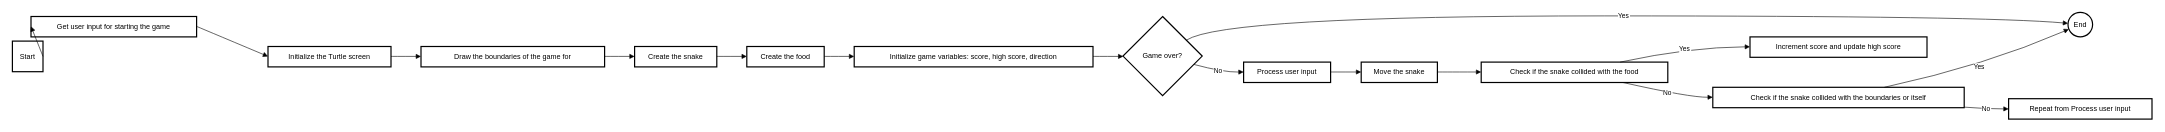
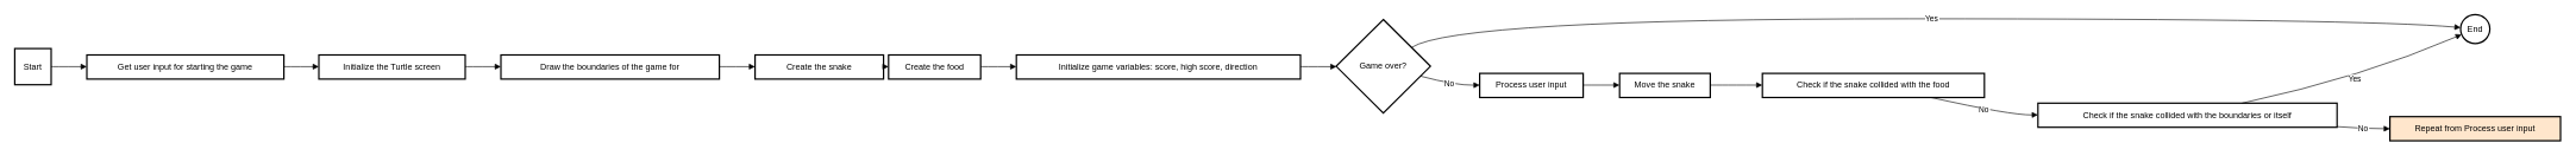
  <mxCell id="0" />
  <mxCell id="1" parent="0" />
  <mxCell id="2" value="Start" style="aspect=fixed;strokeWidth=2;whiteSpace=wrap;rounded=0;" vertex="1" parent="1"><mxGeometry y="68" width="51" height="51" as="geometry" x="20" /></mxCell>
- <mxCell id="3" value="Get user input for starting the game" style="whiteSpace=wrap;strokeWidth=2;" vertex="1" parent="1"><mxGeometry x="51" y="27" width="276" height="34" as="geometry" /></mxCell>
+ <mxCell id="3" value="Get user input for starting the game" style="whiteSpace=wrap;strokeWidth=2;" vertex="1" parent="1"><mxGeometry x="121" y="77" width="276" height="34" as="geometry" /></mxCell>
  <mxCell id="4" value="Initialize the Turtle screen" style="whiteSpace=wrap;strokeWidth=2;" vertex="1" parent="1"><mxGeometry x="446" y="77" width="205" height="34" as="geometry" /></mxCell>
  <mxCell id="5" value="Draw the boundaries of the game for" style="whiteSpace=wrap;strokeWidth=2;" vertex="1" parent="1"><mxGeometry x="701" y="77" width="306" height="34" as="geometry" /></mxCell>
- <mxCell id="6" value="Create the snake" style="whiteSpace=wrap;strokeWidth=2;" vertex="1" parent="1"><mxGeometry x="1057" y="77" width="137" height="34" as="geometry" /></mxCell>
+ <mxCell id="6" value="Create the snake" style="whiteSpace=wrap;strokeWidth=2;" vertex="1" parent="1"><mxGeometry x="1057" y="77" width="180" height="34" as="geometry" /></mxCell>
  <mxCell id="7" value="Create the food" style="whiteSpace=wrap;strokeWidth=2;" vertex="1" parent="1"><mxGeometry x="1244" y="77" width="129" height="34" as="geometry" /></mxCell>
  <mxCell id="8" value="Initialize game variables: score, high score, direction" style="whiteSpace=wrap;strokeWidth=2;" vertex="1" parent="1"><mxGeometry x="1423" y="77" width="398" height="34" as="geometry" /></mxCell>
  <mxCell id="9" value="Game over?" style="rhombus;strokeWidth=2;whiteSpace=wrap;" vertex="1" parent="1"><mxGeometry x="1871" y="27" width="132" height="132" as="geometry" /></mxCell>
  <mxCell id="10" value="End" style="ellipse;aspect=fixed;strokeWidth=2;whiteSpace=wrap;" vertex="1" parent="1"><mxGeometry x="3446" y="20" width="41" height="41" as="geometry" /></mxCell>
  <mxCell id="11" value="Process user input" style="whiteSpace=wrap;strokeWidth=2;" vertex="1" parent="1"><mxGeometry x="2072" y="103" width="145" height="34" as="geometry" /></mxCell>
  <mxCell id="12" value="Move the snake" style="whiteSpace=wrap;strokeWidth=2;" vertex="1" parent="1"><mxGeometry x="2268" y="103" width="127" height="34" as="geometry" /></mxCell>
  <mxCell id="13" value="Check if the snake collided with the food" style="whiteSpace=wrap;strokeWidth=2;" vertex="1" parent="1"><mxGeometry x="2468" y="103" width="311" height="34" as="geometry" /></mxCell>
- <mxCell id="14" value="Increment score and update high score" style="whiteSpace=wrap;strokeWidth=2;" vertex="1" parent="1"><mxGeometry x="2916" y="61" width="295" height="34" as="geometry" /></mxCell>
  <mxCell id="15" value="Check if the snake collided with the boundaries or itself" style="whiteSpace=wrap;strokeWidth=2;" vertex="1" parent="1"><mxGeometry x="2854" y="145" width="419" height="34" as="geometry" /></mxCell>
- <mxCell id="16" value="Repeat from Process user input" style="whiteSpace=wrap;strokeWidth=2;" vertex="1" parent="1"><mxGeometry x="3347" y="164" width="239" height="34" as="geometry" /></mxCell>
+ <mxCell id="16" value="Repeat from Process user input" style="whiteSpace=wrap;strokeWidth=2;fillColor=#ffe6cc;" vertex="1" parent="1"><mxGeometry x="3347" y="164" width="239" height="34" as="geometry" /></mxCell>
  <mxCell id="17" value="" style="curved=1;startArrow=none;endArrow=block;exitX=0.993;exitY=0.5;entryX=-0.001;entryY=0.485;" edge="1" parent="1" source="2" target="3"><mxGeometry relative="1" as="geometry"><Array as="points" /></mxGeometry></mxCell>
  <mxCell id="18" value="" style="curved=1;startArrow=none;endArrow=block;exitX=0.998;exitY=0.485;entryX=0.002;entryY=0.485;" edge="1" parent="1" source="3" target="4"><mxGeometry relative="1" as="geometry"><Array as="points" /></mxGeometry></mxCell>
  <mxCell id="19" value="" style="curved=1;startArrow=none;endArrow=block;exitX=1.0;exitY=0.485;entryX=0.0;entryY=0.485;" edge="1" parent="1" source="4" target="5"><mxGeometry relative="1" as="geometry"><Array as="points" /></mxGeometry></mxCell>
  <mxCell id="20" value="" style="curved=1;startArrow=none;endArrow=block;exitX=1.001;exitY=0.485;entryX=0.002;entryY=0.485;" edge="1" parent="1" source="5" target="6"><mxGeometry relative="1" as="geometry"><Array as="points" /></mxGeometry></mxCell>
  <mxCell id="21" value="" style="curved=1;startArrow=none;endArrow=block;exitX=1.003;exitY=0.485;entryX=0.003;entryY=0.485;" edge="1" parent="1" source="6" target="7"><mxGeometry relative="1" as="geometry"><Array as="points" /></mxGeometry></mxCell>
  <mxCell id="22" value="" style="curved=1;startArrow=none;endArrow=block;exitX=0.999;exitY=0.485;entryX=-0.0;entryY=0.485;" edge="1" parent="1" source="7" target="8"><mxGeometry relative="1" as="geometry"><Array as="points" /></mxGeometry></mxCell>
  <mxCell id="23" value="" style="curved=1;startArrow=none;endArrow=block;exitX=0.999;exitY=0.485;entryX=-0.003;entryY=0.504;" edge="1" parent="1" source="8" target="9"><mxGeometry relative="1" as="geometry"><Array as="points" /></mxGeometry></mxCell>
  <mxCell id="24" value="Yes" style="curved=1;startArrow=none;endArrow=block;exitX=1.0;exitY=0.165;entryX=-0.002;entryY=0.446;" edge="1" parent="1" source="9" target="10"><mxGeometry relative="1" as="geometry"><Array as="points"><mxPoint x="2038" y="26" /><mxPoint x="3310" y="26" /></Array></mxGeometry></mxCell>
  <mxCell id="25" value="No" style="curved=1;startArrow=none;endArrow=block;exitX=1.0;exitY=0.633;entryX=0.002;entryY=0.485;" edge="1" parent="1" source="9" target="11"><mxGeometry relative="1" as="geometry"><Array as="points"><mxPoint x="2038" y="120" /></Array></mxGeometry></mxCell>
  <mxCell id="26" value="" style="curved=1;startArrow=none;endArrow=block;exitX=1.004;exitY=0.485;entryX=-0.003;entryY=0.485;" edge="1" parent="1" source="11" target="12"><mxGeometry relative="1" as="geometry"><Array as="points" /></mxGeometry></mxCell>
  <mxCell id="27" value="" style="curved=1;startArrow=none;endArrow=block;exitX=0.994;exitY=0.485;entryX=0.001;entryY=0.485;" edge="1" parent="1" source="12" target="13"><mxGeometry relative="1" as="geometry"><Array as="points" /></mxGeometry></mxCell>
- <mxCell id="28" value="Yes" style="curved=1;startArrow=none;endArrow=block;exitX=0.752;exitY=-0.015;entryX=0.0;entryY=0.485;" edge="1" parent="1" source="13" target="14"><mxGeometry relative="1" as="geometry"><Array as="points"><mxPoint x="2816" y="78" /></Array></mxGeometry></mxCell>
  <mxCell id="29" value="No" style="curved=1;startArrow=none;endArrow=block;exitX=0.752;exitY=0.985;entryX=-0.001;entryY=0.485;" edge="1" parent="1" source="13" target="15"><mxGeometry relative="1" as="geometry"><Array as="points"><mxPoint x="2816" y="162" /></Array></mxGeometry></mxCell>
  <mxCell id="30" value="Yes" style="curved=1;startArrow=none;endArrow=block;exitX=0.688;exitY=-0.015;entryX=-0.002;entryY=0.713;" edge="1" parent="1" source="15" target="10"><mxGeometry relative="1" as="geometry"><Array as="points"><mxPoint x="3310" y="108" /></Array></mxGeometry></mxCell>
  <mxCell id="31" value="No" style="curved=1;startArrow=none;endArrow=block;exitX=1.0;exitY=0.973;entryX=0.001;entryY=0.5;" edge="1" parent="1" source="15" target="16"><mxGeometry relative="1" as="geometry"><Array as="points"><mxPoint x="3310" y="181" /></Array></mxGeometry></mxCell>
